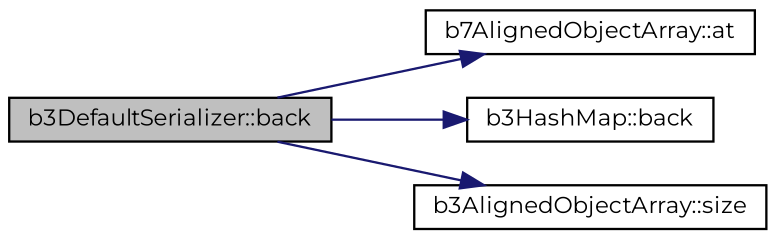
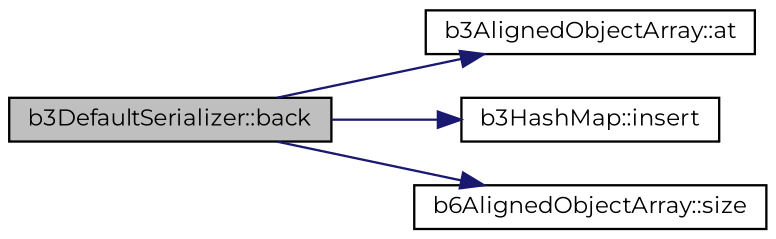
  digraph {
    fontname=Montserrat
    rankdir=LR
    node [color=black fontname=Montserrat fontsize=10 shape=record]
    edge [color=midnightblue fontname=Montserrat fontsize=10 labelfontname=FreeSans labelfontsize=10 style=solid]
    n1 [fillcolor=grey75 fontcolor=black height=0.2 label="b3DefaultSerializer::back" style=filled width=0.4]
-   n2 [height=0.2 label="b7AlignedObjectArray::at" width=0.4]
-   n3 [height=0.2 label="b3HashMap::back" width=0.4]
-   n4 [height=0.2 label="b3AlignedObjectArray::size" width=0.4]
+   n2 [height=0.2 label="b3AlignedObjectArray::at" width=0.4]
+   n3 [height=0.2 label="b3HashMap::insert" width=0.4]
+   n4 [height=0.2 label="b6AlignedObjectArray::size" width=0.4]
    n1 -> n2
    n1 -> n3
    n1 -> n4
  }
